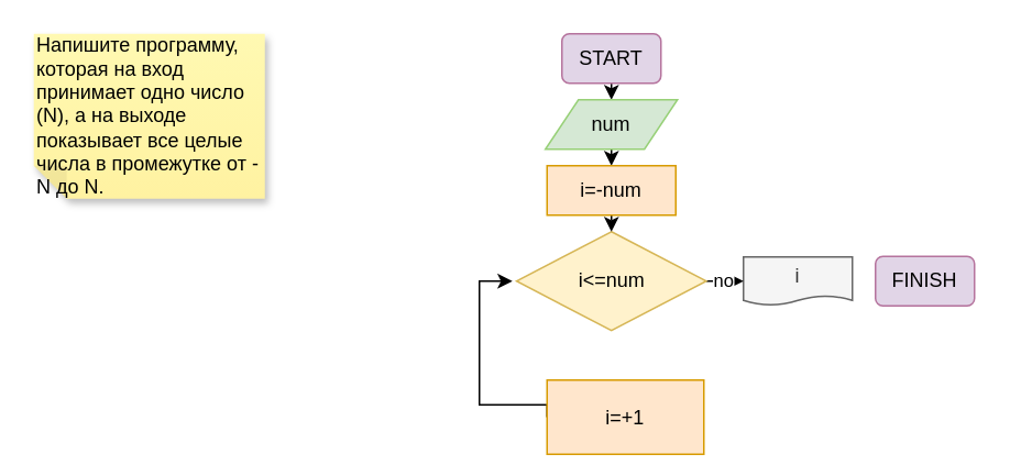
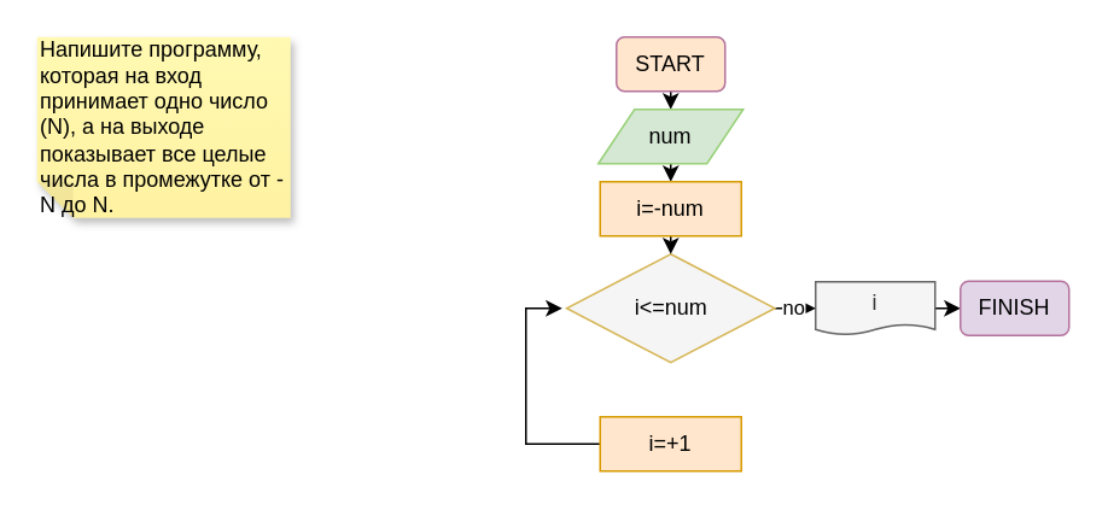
  <mxCell id="0" />
  <mxCell id="1" parent="0" />
  <mxCell id="2" value="Напишите программу, которая на вход принимает одно число (N), а на выходе показывает все целые числа в промежутке от -N до N." style="shape=note;whiteSpace=wrap;html=1;backgroundOutline=1;fontColor=#000000;darkOpacity=0.05;fillColor=#FFF9B2;strokeColor=none;fillStyle=solid;direction=west;gradientDirection=north;gradientColor=#FFF2A1;shadow=1;size=20;pointerEvents=1;align=left;" parent="1" vertex="1"><mxGeometry x="20" y="20" width="140" height="100" as="geometry" /></mxCell>
  <mxCell id="3" style="edgeStyle=orthogonalEdgeStyle;rounded=0;orthogonalLoop=1;jettySize=auto;html=1;exitX=0.5;exitY=1;exitDx=0;exitDy=0;entryX=0.5;entryY=0;entryDx=0;entryDy=0;" parent="1" source="4" target="6" edge="1"><mxGeometry relative="1" as="geometry" /></mxCell>
- <mxCell id="4" value="START" style="rounded=1;whiteSpace=wrap;html=1;fillColor=#e1d5e7;strokeColor=#B5739D;" parent="1" vertex="1"><mxGeometry x="340" y="20" width="60" height="30" as="geometry" /></mxCell>
+ <mxCell id="4" value="START" style="rounded=1;whiteSpace=wrap;html=1;fillColor=#ffe6cc;strokeColor=#B5739D;" parent="1" vertex="1"><mxGeometry x="340" y="20" width="60" height="30" as="geometry" /></mxCell>
  <mxCell id="5" style="edgeStyle=orthogonalEdgeStyle;rounded=0;orthogonalLoop=1;jettySize=auto;html=1;exitX=0.5;exitY=1;exitDx=0;exitDy=0;entryX=0.5;entryY=0;entryDx=0;entryDy=0;" parent="1" source="6" edge="1"><mxGeometry relative="1" as="geometry"><mxPoint x="370.005" y="100" as="targetPoint" /></mxGeometry></mxCell>
  <mxCell id="6" value="num" style="shape=parallelogram;perimeter=parallelogramPerimeter;whiteSpace=wrap;html=1;fixedSize=1;strokeColor=#97D077;fillColor=#d5e8d4;" parent="1" vertex="1"><mxGeometry x="330" y="60" width="80" height="30" as="geometry" /></mxCell>
+ <mxCell id="7" style="edgeStyle=orthogonalEdgeStyle;rounded=0;orthogonalLoop=1;jettySize=auto;html=1;exitX=1;exitY=0.5;exitDx=0;exitDy=0;entryX=0;entryY=0.5;entryDx=0;entryDy=0;" parent="1" source="8" target="9" edge="1"><mxGeometry relative="1" as="geometry" /></mxCell>
  <mxCell id="8" value="i" style="shape=document;whiteSpace=wrap;html=1;boundedLbl=1;strokeColor=#666666;fillColor=#f5f5f5;fontColor=#333333;size=0.199;" parent="1" vertex="1"><mxGeometry x="450" y="155.38" width="66" height="29.25" as="geometry" /></mxCell>
  <mxCell id="9" value="FINISH" style="rounded=1;whiteSpace=wrap;html=1;fillColor=#e1d5e7;strokeColor=#B5739D;" parent="1" vertex="1"><mxGeometry x="530" y="155" width="60" height="30" as="geometry" /></mxCell>
  <mxCell id="10" value="no" style="edgeStyle=orthogonalEdgeStyle;rounded=0;orthogonalLoop=1;jettySize=auto;html=1;exitX=1;exitY=0.5;exitDx=0;exitDy=0;entryX=0;entryY=0.5;entryDx=0;entryDy=0;" parent="1" source="11" target="8" edge="1"><mxGeometry relative="1" as="geometry" /></mxCell>
- <mxCell id="11" value="i&amp;lt;=num" style="rhombus;whiteSpace=wrap;html=1;strokeColor=#d6b656;fillColor=#fff2cc;" parent="1" vertex="1"><mxGeometry x="312.5" y="140" width="115" height="60" as="geometry" /></mxCell>
+ <mxCell id="11" value="i&amp;lt;=num" style="rhombus;whiteSpace=wrap;html=1;strokeColor=#d6b656;fillColor=#f5f5f5;" parent="1" vertex="1"><mxGeometry x="312.5" y="140" width="115" height="60" as="geometry" /></mxCell>
  <mxCell id="12" style="edgeStyle=orthogonalEdgeStyle;rounded=0;orthogonalLoop=1;jettySize=auto;html=1;exitX=0.5;exitY=1;exitDx=0;exitDy=0;entryX=0.5;entryY=0;entryDx=0;entryDy=0;dashed=1;" parent="1" source="13" target="11" edge="1"><mxGeometry relative="1" as="geometry" /></mxCell>
  <mxCell id="13" value="i=-num" style="rounded=0;whiteSpace=wrap;html=1;strokeColor=#d79b00;fillColor=#ffe6cc;" parent="1" vertex="1"><mxGeometry x="331" y="100" width="78" height="30" as="geometry" /></mxCell>
  <mxCell id="14" style="edgeStyle=orthogonalEdgeStyle;rounded=0;orthogonalLoop=1;jettySize=auto;html=1;exitX=0;exitY=0.5;exitDx=0;exitDy=0;" parent="1" source="15" edge="1"><mxGeometry relative="1" as="geometry"><mxPoint x="310" y="170" as="targetPoint" /><Array as="points"><mxPoint x="290" y="245" /><mxPoint x="290" y="170" /></Array></mxGeometry></mxCell>
- <mxCell id="15" value="i=+1" style="rounded=0;whiteSpace=wrap;html=1;strokeColor=#d79b00;fillColor=#ffe6cc;" parent="1" vertex="1"><mxGeometry x="331" y="230" width="95" height="45" as="geometry" /></mxCell>
+ <mxCell id="15" value="i=+1" style="rounded=0;whiteSpace=wrap;html=1;strokeColor=#d79b00;fillColor=#ffe6cc;" parent="1" vertex="1"><mxGeometry x="331" y="230" width="78" height="30" as="geometry" /></mxCell>
